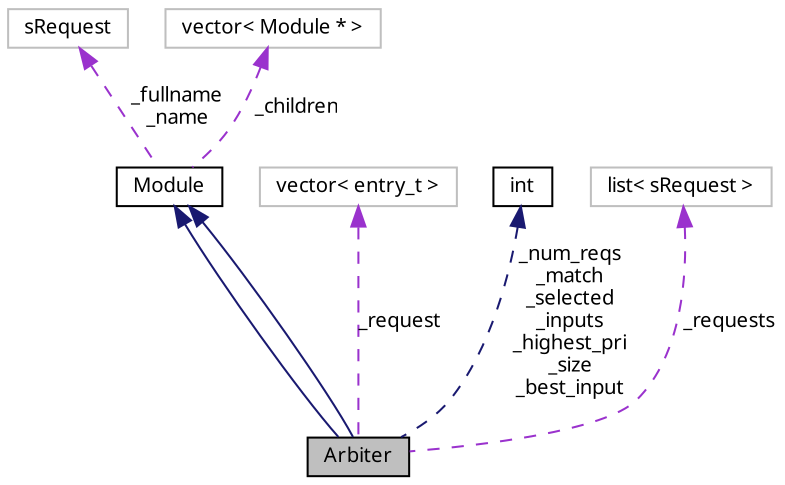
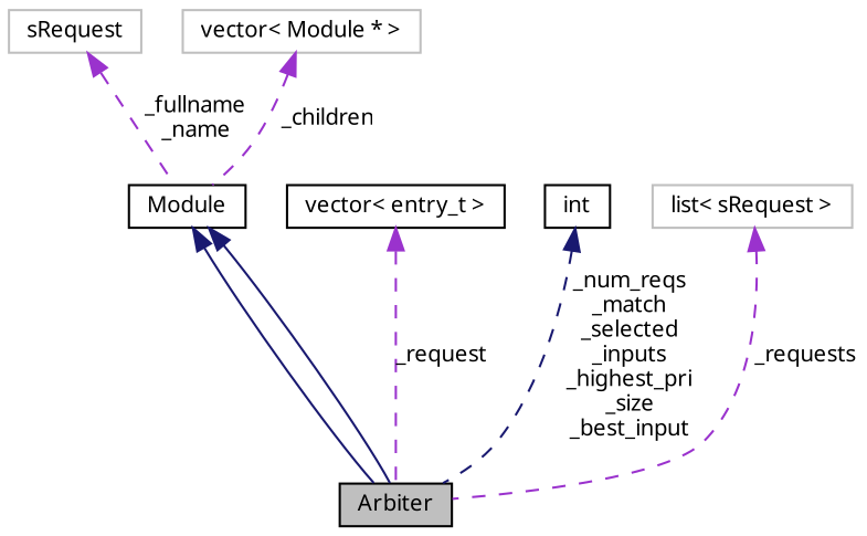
  digraph {
    fontname="Noto Sans"
    node [color=grey75 fontname="Noto Sans" fontsize=10 shape=record]
    edge [color=darkorchid3 dir=back fontname="Noto Sans" fontsize=10 labelfontname=FreeSans labelfontsize=10 style=dashed]
    n1 [color=black fillcolor=grey75 fontcolor=black height=0.2 label=Arbiter style=filled width=0.4]
    n2 [color=black height=0.2 label=Module width=0.4]
    n3 [height=0.2 label=sRequest width=0.4]
    n4 [height=0.2 label="vector\< Module * \>" width=0.4]
-   n5 [height=0.2 label="vector\< entry_t \>" width=0.4]
+   n5 [color=black height=0.2 label="vector\< entry_t \>" width=0.4]
    n6 [color=black height=0.2 label=int width=0.4]
    n7 [height=0.2 label="list\< sRequest \>" width=0.4]
    n2 -> n1 [color=midnightblue style=solid]
    n2 -> n1 [color=midnightblue style=solid]
    n3 -> n2 [label="_fullname\n_name"]
    n4 -> n2 [label=_children]
    n5 -> n1 [label=_request]
    n6 -> n1 [color=midnightblue label="_num_reqs\n_match\n_selected\n_inputs\n_highest_pri\n_size\n_best_input"]
    n7 -> n1 [label=_requests]
  }
